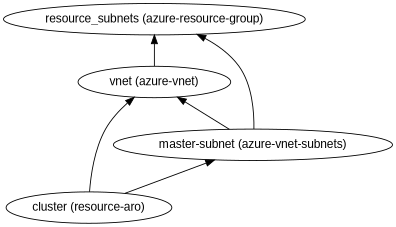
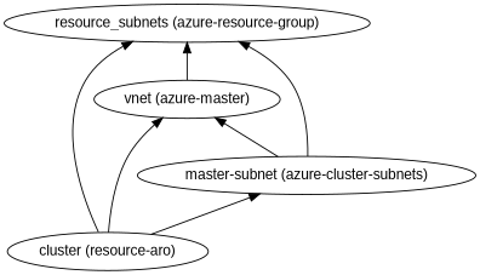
  digraph {
    fontname="Liberation Sans"
    rankdir=BT
    node [fontname="Liberation Sans"]
    edge [fontname="Liberation Sans"]
    n1 [label="resource_subnets (azure-resource-group)"]
-   "vnet (azure-vnet)"
-   "master-subnet (azure-vnet-subnets)"
+   "vnet (azure-vnet)" [label="vnet (azure-master)"]
+   "master-subnet (azure-vnet-subnets)" [label="master-subnet (azure-cluster-subnets)"]
    n4 [label="cluster (resource-aro)"]
    "vnet (azure-vnet)" -> n1
    "master-subnet (azure-vnet-subnets)" -> n1
    "master-subnet (azure-vnet-subnets)" -> "vnet (azure-vnet)"
+   n4 -> n1
    n4 -> "vnet (azure-vnet)"
    n4 -> "master-subnet (azure-vnet-subnets)"
  }
